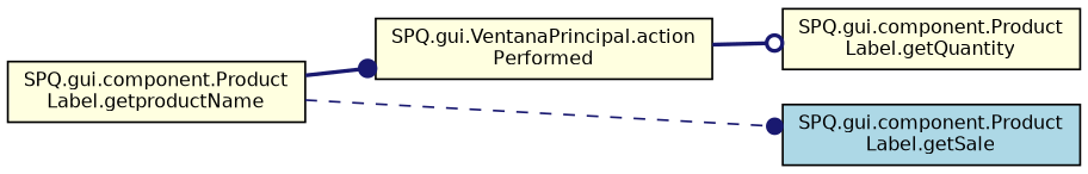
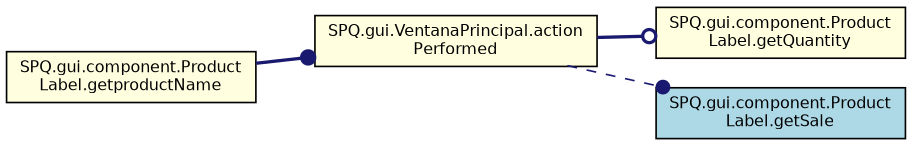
  digraph {
    rankdir=LR
    node [color=black fillcolor=lightyellow fontname=Helvetica fontsize=10 shape=record style=filled]
    edge [arrowhead=dot color=midnightblue fontname=Helvetica fontsize=10 labelfontname=Helvetica labelfontsize=10 style=bold]
    n1 [fontcolor=black height=0.2 label="SPQ.gui.VentanaPrincipal.action\lPerformed" width=0.4]
    n2 [height=0.2 label="SPQ.gui.component.Product\lLabel.getQuantity" width=0.4]
    n3 [fillcolor=lightblue height=0.2 label="SPQ.gui.component.Product\lLabel.getSale" width=0.4]
    n4 [height=0.2 label="SPQ.gui.component.Product\lLabel.getproductName" width=0.4]
    n1 -> n2 [arrowhead=odot]
-   n4 -> n3 [style=dashed]
+   n1 -> n3 [style=dashed]
    n4 -> n1
  }
